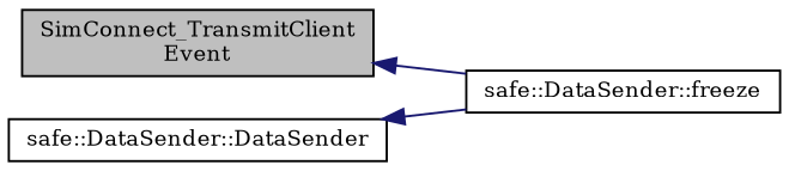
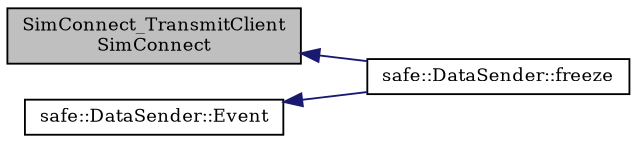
  digraph {
    fontname="DejaVu Serif"
    rankdir=LR
    node [color=black fontname="DejaVu Serif" fontsize=10 shape=record]
    edge [color=midnightblue dir=back fontname="DejaVu Serif" fontsize=10 labelfontname=FreeSans labelfontsize=10 style=solid]
-   n1 [fillcolor=grey75 fontcolor=black height=0.2 label="SimConnect_TransmitClient\lEvent" style=filled width=0.4]
+   n1 [fillcolor=grey75 fontcolor=black height=0.2 label="SimConnect_TransmitClient\lSimConnect" style=filled width=0.4]
    n2 [height=0.2 label="safe::DataSender::freeze" width=0.4]
-   n3 [height=0.2 label="safe::DataSender::DataSender" width=0.4]
+   n3 [height=0.2 label="safe::DataSender::Event" width=0.4]
    n1 -> n2
    n3 -> n2
  }
